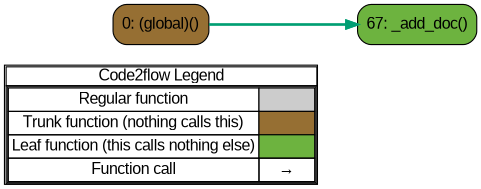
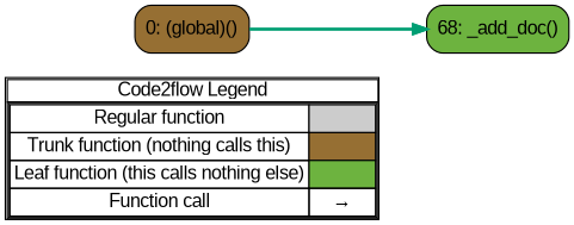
  digraph {
    concentrate=true
    rankdir=LR
    splines=ortho
    fontname="Liberation Sans"
    node [shape=rect fontname="Liberation Sans" style="rounded,filled"]
    edge [color="#009E73" penwidth=2 fontname="Liberation Sans"]
    n1 [label=<         <table cellspacing="0" cellpadding="0" border="1"><tr><td>Code2flow Legend</td></tr><tr><td>         <table cellspacing="0">         <tr><td>Regular function</td><td width="50px" bgcolor='#cccccc'></td></tr>         <tr><td>Trunk function (nothing calls this)</td><td bgcolor='#966F33'></td></tr>         <tr><td>Leaf function (this calls nothing else)</td><td bgcolor='#6db33f'></td></tr>         <tr><td>Function call</td><td><font color='black'>&#8594;</font></td></tr>         </table></td></tr></table>         > margin=0 shape=none style=""]
    n2 [fillcolor="#966F33" label="0: (global)()"]
-   n3 [fillcolor="#6db33f" label="67: _add_doc()"]
+   n3 [fillcolor="#6db33f" label="68: _add_doc()"]
    subgraph sub_1 {
      label=legend
      rank=min
      n1
    }
    subgraph sub_2 {
      label="File: six"
      style=dotted
      n2
      n3
    }
    n2 -> n3
    n2 -> n3
    n2 -> n3
    n2 -> n3
  }
